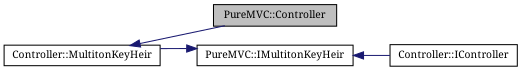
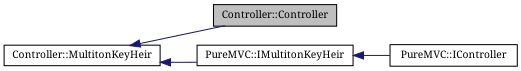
  digraph {
    fontname="Noto Serif"
    rankdir=LR
    node [color=black fillcolor=white fontname="Noto Serif" fontsize=10 shape=record style=filled]
    edge [color=midnightblue dir=back fontname="Noto Serif" fontsize=10 labelfontname=FreeSans labelfontsize=10 style=solid]
-   n1 [fillcolor=grey75 fontcolor=black height=0.2 label="PureMVC::Controller" width=0.4]
+   n1 [fillcolor=grey75 fontcolor=black height=0.2 label="Controller::Controller" width=0.4]
    n2 [height=0.2 label="Controller::MultitonKeyHeir" width=0.4]
    n3 [height=0.2 label="PureMVC::IMultitonKeyHeir" width=0.4]
-   n4 [height=0.2 label="Controller::IController" width=0.4]
+   n4 [height=0.2 label="PureMVC::IController" width=0.4]
    n2 -> n1
-   n3 -> n2
+   n2 -> n3
    n3 -> n4
  }
